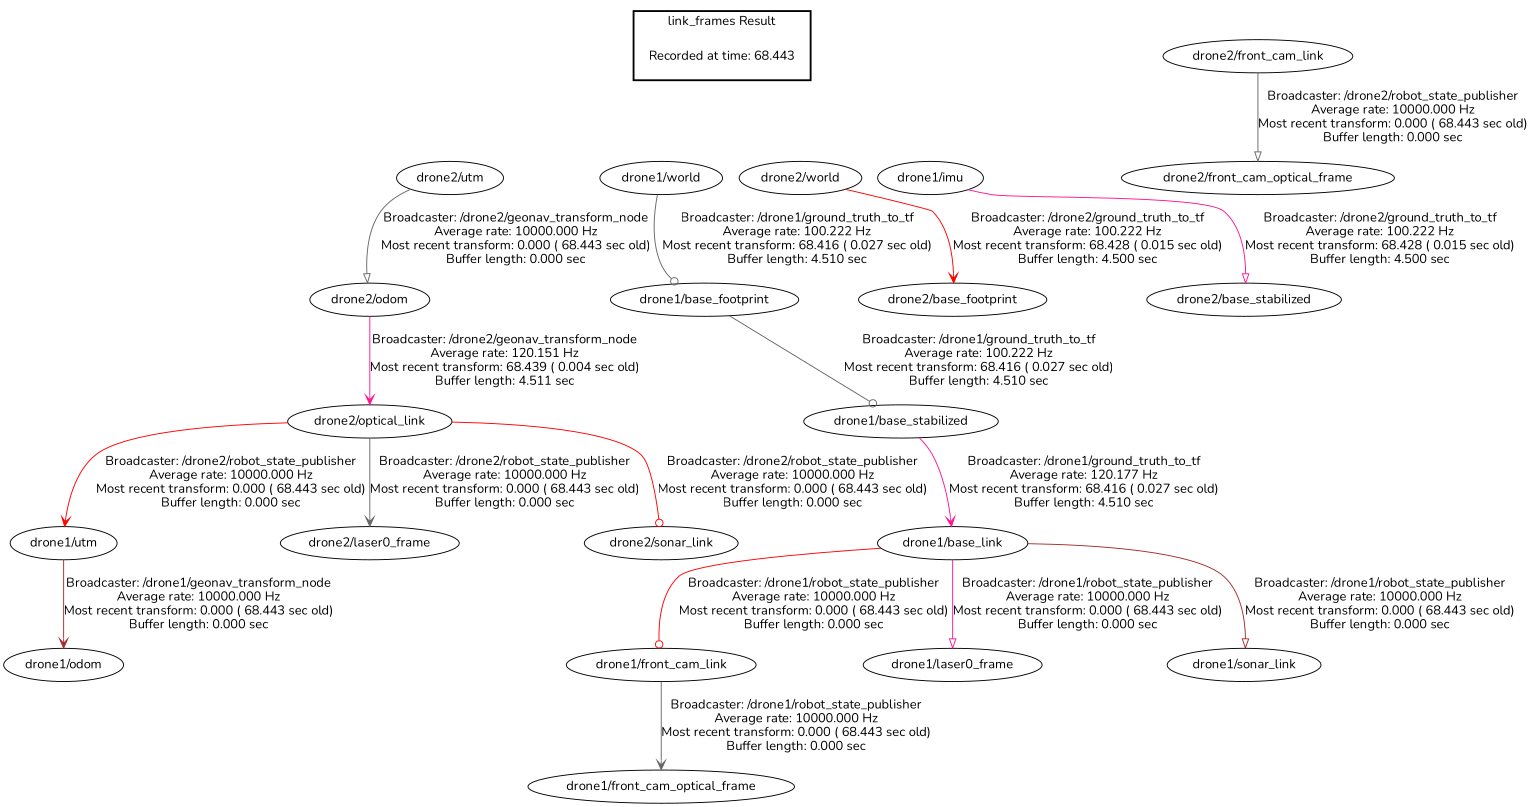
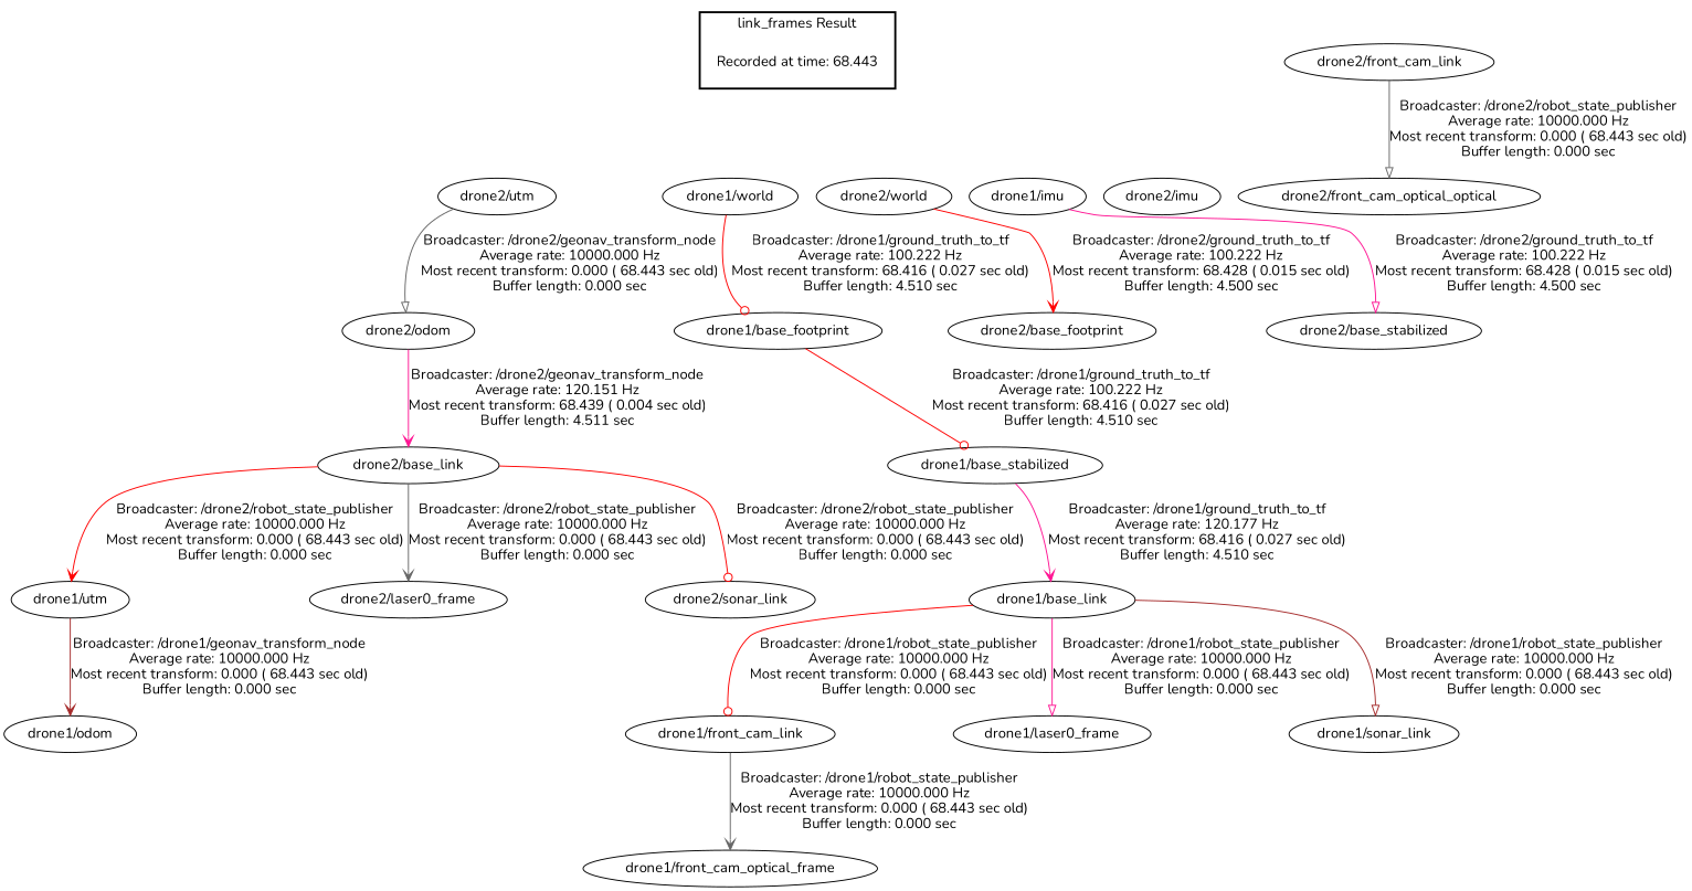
  digraph {
    fontname=Nunito
    node [fontname=Nunito]
    edge [fontname=Nunito arrowhead=vee]
    "Recorded at time: 68.443" [shape=plaintext]
    "drone1/utm"
    "drone2/utm"
    "drone1/world"
    "drone2/world"
    "drone1/imu"
+   "drone2/imu"
    "drone1/odom"
    "drone1/base_link"
    "drone1/front_cam_link"
    "drone1/laser0_frame"
    "drone1/sonar_link"
    "drone1/front_cam_optical_frame"
    "drone1/base_stabilized"
-   "drone2/base_link" [label="drone2/optical_link"]
+   "drone2/base_link"
    "drone2/laser0_frame"
    "drone2/sonar_link"
    "drone2/front_cam_link"
-   "drone2/front_cam_optical_frame"
+   "drone2/front_cam_optical_frame" [label="drone2/front_cam_optical_optical"]
    "drone2/odom"
    "drone1/base_footprint"
    "drone2/base_footprint"
    "drone2/base_stabilized"
    subgraph cluster_1 {
      color=black
      label="link_frames Result"
      style=bold
      "Recorded at time: 68.443"
    }
    "Recorded at time: 68.443" -> "drone1/utm" [style=invis arrowhead=""]
    "Recorded at time: 68.443" -> "drone2/utm" [style=invis arrowhead=""]
    "Recorded at time: 68.443" -> "drone1/world" [style=invis arrowhead=""]
    "Recorded at time: 68.443" -> "drone2/world" [style=invis arrowhead=""]
    "Recorded at time: 68.443" -> "drone1/imu" [style=invis arrowhead=""]
+   "Recorded at time: 68.443" -> "drone2/imu" [style=invis arrowhead=""]
    "drone1/utm" -> "drone1/odom" [color=brown label="Broadcaster: /drone1/geonav_transform_node\nAverage rate: 10000.000 Hz\nMost recent transform: 0.000 ( 68.443 sec old)\nBuffer length: 0.000 sec\n"]
    "drone2/utm" -> "drone2/odom" [arrowhead=onormal color=gray40 label="Broadcaster: /drone2/geonav_transform_node\nAverage rate: 10000.000 Hz\nMost recent transform: 0.000 ( 68.443 sec old)\nBuffer length: 0.000 sec\n"]
-   "drone1/world" -> "drone1/base_footprint" [arrowhead=odot color=gray40 label="Broadcaster: /drone1/ground_truth_to_tf\nAverage rate: 100.222 Hz\nMost recent transform: 68.416 ( 0.027 sec old)\nBuffer length: 4.510 sec\n"]
+   "drone1/world" -> "drone1/base_footprint" [arrowhead=odot color=red label="Broadcaster: /drone1/ground_truth_to_tf\nAverage rate: 100.222 Hz\nMost recent transform: 68.416 ( 0.027 sec old)\nBuffer length: 4.510 sec\n"]
    "drone2/world" -> "drone2/base_footprint" [color=red label="Broadcaster: /drone2/ground_truth_to_tf\nAverage rate: 100.222 Hz\nMost recent transform: 68.428 ( 0.015 sec old)\nBuffer length: 4.500 sec\n"]
    "drone1/imu" -> "drone2/base_stabilized" [arrowhead=onormal color=deeppink label="Broadcaster: /drone2/ground_truth_to_tf\nAverage rate: 100.222 Hz\nMost recent transform: 68.428 ( 0.015 sec old)\nBuffer length: 4.500 sec\n"]
    "drone1/base_link" -> "drone1/front_cam_link" [arrowhead=odot color=red label="Broadcaster: /drone1/robot_state_publisher\nAverage rate: 10000.000 Hz\nMost recent transform: 0.000 ( 68.443 sec old)\nBuffer length: 0.000 sec\n"]
    "drone1/base_link" -> "drone1/laser0_frame" [arrowhead=onormal color=deeppink label="Broadcaster: /drone1/robot_state_publisher\nAverage rate: 10000.000 Hz\nMost recent transform: 0.000 ( 68.443 sec old)\nBuffer length: 0.000 sec\n"]
    "drone1/base_link" -> "drone1/sonar_link" [arrowhead=onormal color=brown label="Broadcaster: /drone1/robot_state_publisher\nAverage rate: 10000.000 Hz\nMost recent transform: 0.000 ( 68.443 sec old)\nBuffer length: 0.000 sec\n"]
    "drone1/front_cam_link" -> "drone1/front_cam_optical_frame" [color=gray40 label="Broadcaster: /drone1/robot_state_publisher\nAverage rate: 10000.000 Hz\nMost recent transform: 0.000 ( 68.443 sec old)\nBuffer length: 0.000 sec\n"]
    "drone1/base_stabilized" -> "drone1/base_link" [color=deeppink label="Broadcaster: /drone1/ground_truth_to_tf\nAverage rate: 120.177 Hz\nMost recent transform: 68.416 ( 0.027 sec old)\nBuffer length: 4.510 sec\n"]
    "drone2/base_link" -> "drone1/utm" [color=red label="Broadcaster: /drone2/robot_state_publisher\nAverage rate: 10000.000 Hz\nMost recent transform: 0.000 ( 68.443 sec old)\nBuffer length: 0.000 sec\n"]
    "drone2/base_link" -> "drone2/laser0_frame" [color=gray40 label="Broadcaster: /drone2/robot_state_publisher\nAverage rate: 10000.000 Hz\nMost recent transform: 0.000 ( 68.443 sec old)\nBuffer length: 0.000 sec\n"]
    "drone2/base_link" -> "drone2/sonar_link" [arrowhead=odot color=red label="Broadcaster: /drone2/robot_state_publisher\nAverage rate: 10000.000 Hz\nMost recent transform: 0.000 ( 68.443 sec old)\nBuffer length: 0.000 sec\n"]
    "drone2/front_cam_link" -> "drone2/front_cam_optical_frame" [arrowhead=onormal color=gray40 label="Broadcaster: /drone2/robot_state_publisher\nAverage rate: 10000.000 Hz\nMost recent transform: 0.000 ( 68.443 sec old)\nBuffer length: 0.000 sec\n"]
    "drone2/odom" -> "drone2/base_link" [color=deeppink label="Broadcaster: /drone2/geonav_transform_node\nAverage rate: 120.151 Hz\nMost recent transform: 68.439 ( 0.004 sec old)\nBuffer length: 4.511 sec\n"]
-   "drone1/base_footprint" -> "drone1/base_stabilized" [arrowhead=odot color=gray40 label="Broadcaster: /drone1/ground_truth_to_tf\nAverage rate: 100.222 Hz\nMost recent transform: 68.416 ( 0.027 sec old)\nBuffer length: 4.510 sec\n"]
+   "drone1/base_footprint" -> "drone1/base_stabilized" [arrowhead=odot color=red label="Broadcaster: /drone1/ground_truth_to_tf\nAverage rate: 100.222 Hz\nMost recent transform: 68.416 ( 0.027 sec old)\nBuffer length: 4.510 sec\n"]
  }
